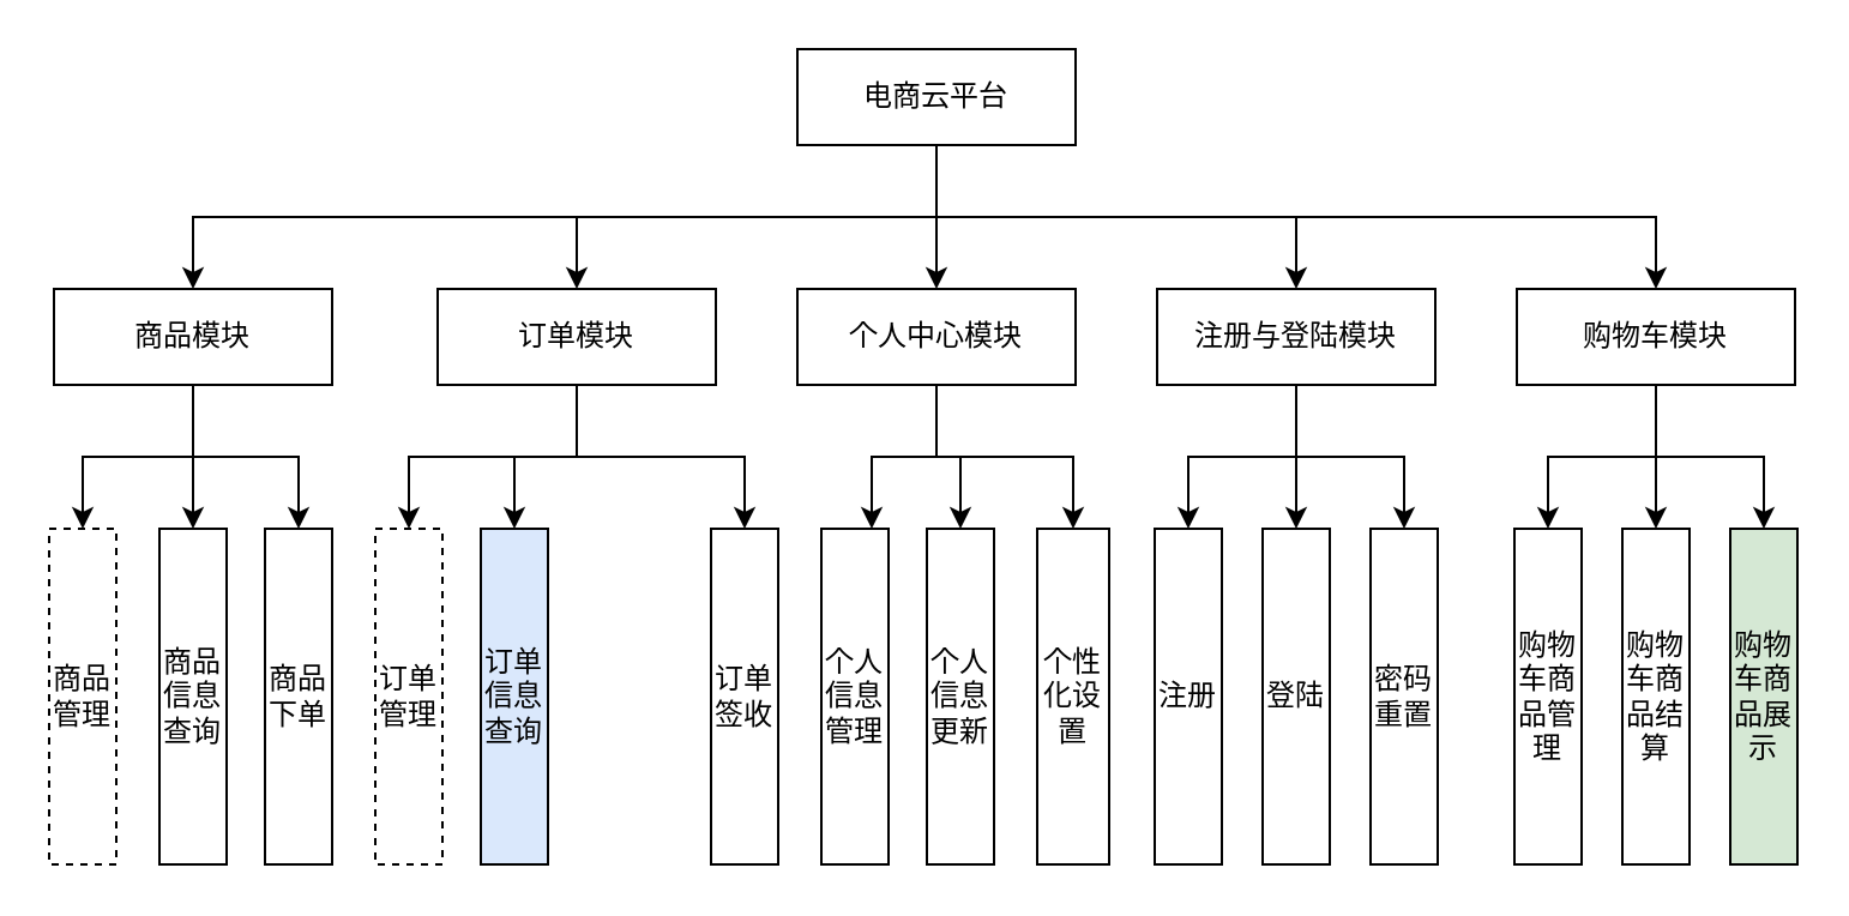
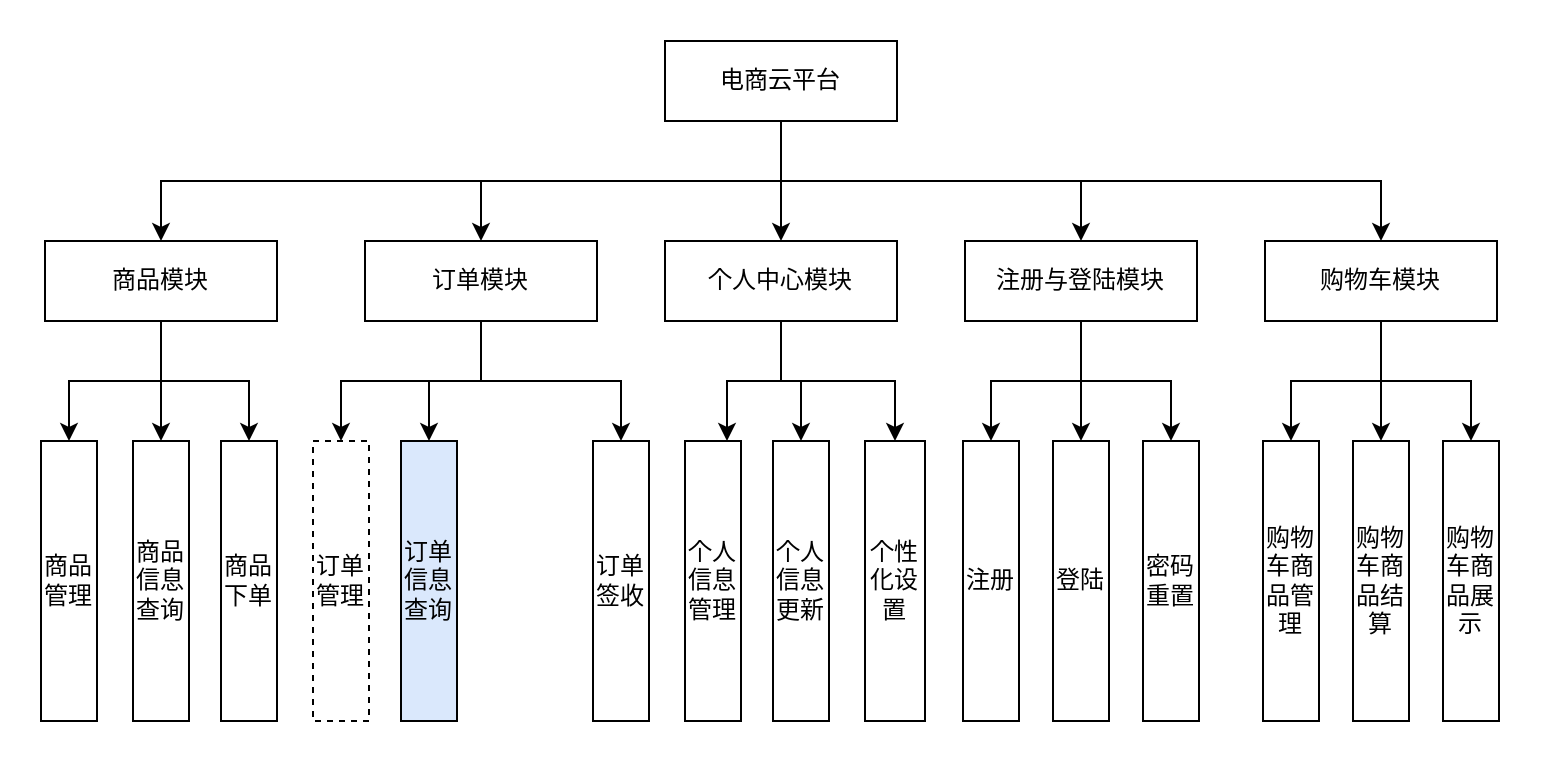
  <mxCell id="0" />
  <mxCell id="1" parent="0" />
  <mxCell id="2" style="edgeStyle=orthogonalEdgeStyle;rounded=0;orthogonalLoop=1;jettySize=auto;html=1;exitX=0.5;exitY=1;exitDx=0;exitDy=0;" parent="1" source="7" target="19" edge="1"><mxGeometry relative="1" as="geometry" /></mxCell>
  <mxCell id="3" style="edgeStyle=orthogonalEdgeStyle;rounded=0;orthogonalLoop=1;jettySize=auto;html=1;exitX=0.5;exitY=1;exitDx=0;exitDy=0;entryX=0.5;entryY=0;entryDx=0;entryDy=0;" parent="1" source="7" target="15" edge="1"><mxGeometry relative="1" as="geometry" /></mxCell>
  <mxCell id="4" style="edgeStyle=orthogonalEdgeStyle;rounded=0;orthogonalLoop=1;jettySize=auto;html=1;exitX=0.5;exitY=1;exitDx=0;exitDy=0;" parent="1" source="7" target="11" edge="1"><mxGeometry relative="1" as="geometry" /></mxCell>
  <mxCell id="5" style="edgeStyle=orthogonalEdgeStyle;rounded=0;orthogonalLoop=1;jettySize=auto;html=1;exitX=0.5;exitY=1;exitDx=0;exitDy=0;" parent="1" source="7" target="23" edge="1"><mxGeometry relative="1" as="geometry" /></mxCell>
  <mxCell id="6" style="edgeStyle=orthogonalEdgeStyle;rounded=0;orthogonalLoop=1;jettySize=auto;html=1;exitX=0.5;exitY=1;exitDx=0;exitDy=0;" parent="1" source="7" target="27" edge="1"><mxGeometry relative="1" as="geometry" /></mxCell>
  <mxCell id="7" value="电商云平台" style="rounded=0;whiteSpace=wrap;html=1;" parent="1" vertex="1"><mxGeometry x="332" y="20" width="116" height="40" as="geometry" /></mxCell>
  <mxCell id="8" style="edgeStyle=orthogonalEdgeStyle;rounded=0;orthogonalLoop=1;jettySize=auto;html=1;exitX=0.5;exitY=1;exitDx=0;exitDy=0;entryX=0.5;entryY=0;entryDx=0;entryDy=0;" parent="1" source="11" target="29" edge="1"><mxGeometry relative="1" as="geometry" /></mxCell>
  <mxCell id="9" style="edgeStyle=orthogonalEdgeStyle;rounded=0;orthogonalLoop=1;jettySize=auto;html=1;exitX=0.5;exitY=1;exitDx=0;exitDy=0;" parent="1" source="11" target="28" edge="1"><mxGeometry relative="1" as="geometry" /></mxCell>
  <mxCell id="10" style="edgeStyle=orthogonalEdgeStyle;rounded=0;orthogonalLoop=1;jettySize=auto;html=1;exitX=0.5;exitY=1;exitDx=0;exitDy=0;entryX=0.5;entryY=0;entryDx=0;entryDy=0;" parent="1" source="11" target="30" edge="1"><mxGeometry relative="1" as="geometry" /></mxCell>
  <mxCell id="11" value="商品模块" style="rounded=0;whiteSpace=wrap;html=1;" parent="1" vertex="1"><mxGeometry x="22" y="120" width="116" height="40" as="geometry" /></mxCell>
  <mxCell id="12" style="edgeStyle=orthogonalEdgeStyle;rounded=0;orthogonalLoop=1;jettySize=auto;html=1;exitX=0.5;exitY=1;exitDx=0;exitDy=0;entryX=0.5;entryY=0;entryDx=0;entryDy=0;" parent="1" source="15" target="32" edge="1"><mxGeometry relative="1" as="geometry" /></mxCell>
  <mxCell id="13" style="edgeStyle=orthogonalEdgeStyle;rounded=0;orthogonalLoop=1;jettySize=auto;html=1;exitX=0.5;exitY=1;exitDx=0;exitDy=0;" parent="1" source="15" target="31" edge="1"><mxGeometry relative="1" as="geometry" /></mxCell>
  <mxCell id="14" style="edgeStyle=orthogonalEdgeStyle;rounded=0;orthogonalLoop=1;jettySize=auto;html=1;exitX=0.5;exitY=1;exitDx=0;exitDy=0;" parent="1" source="15" target="33" edge="1"><mxGeometry relative="1" as="geometry" /></mxCell>
  <mxCell id="15" value="订单模块" style="rounded=0;whiteSpace=wrap;html=1;" parent="1" vertex="1"><mxGeometry x="182" y="120" width="116" height="40" as="geometry" /></mxCell>
  <mxCell id="16" style="edgeStyle=orthogonalEdgeStyle;rounded=0;orthogonalLoop=1;jettySize=auto;html=1;exitX=0.5;exitY=1;exitDx=0;exitDy=0;entryX=0.75;entryY=0;entryDx=0;entryDy=0;" parent="1" source="19" target="34" edge="1"><mxGeometry relative="1" as="geometry" /></mxCell>
  <mxCell id="17" style="edgeStyle=orthogonalEdgeStyle;rounded=0;orthogonalLoop=1;jettySize=auto;html=1;exitX=0.5;exitY=1;exitDx=0;exitDy=0;entryX=0.5;entryY=0;entryDx=0;entryDy=0;" parent="1" source="19" target="35" edge="1"><mxGeometry relative="1" as="geometry" /></mxCell>
  <mxCell id="18" style="edgeStyle=orthogonalEdgeStyle;rounded=0;orthogonalLoop=1;jettySize=auto;html=1;exitX=0.5;exitY=1;exitDx=0;exitDy=0;" parent="1" source="19" target="36" edge="1"><mxGeometry relative="1" as="geometry" /></mxCell>
  <mxCell id="19" value="个人中心模块" style="rounded=0;whiteSpace=wrap;html=1;" parent="1" vertex="1"><mxGeometry x="332" y="120" width="116" height="40" as="geometry" /></mxCell>
  <mxCell id="20" style="edgeStyle=orthogonalEdgeStyle;rounded=0;orthogonalLoop=1;jettySize=auto;html=1;exitX=0.5;exitY=1;exitDx=0;exitDy=0;" parent="1" source="23" target="38" edge="1"><mxGeometry relative="1" as="geometry" /></mxCell>
  <mxCell id="21" style="edgeStyle=orthogonalEdgeStyle;rounded=0;orthogonalLoop=1;jettySize=auto;html=1;exitX=0.5;exitY=1;exitDx=0;exitDy=0;" parent="1" source="23" target="37" edge="1"><mxGeometry relative="1" as="geometry" /></mxCell>
  <mxCell id="22" style="edgeStyle=orthogonalEdgeStyle;rounded=0;orthogonalLoop=1;jettySize=auto;html=1;exitX=0.5;exitY=1;exitDx=0;exitDy=0;entryX=0.5;entryY=0;entryDx=0;entryDy=0;" parent="1" source="23" target="39" edge="1"><mxGeometry relative="1" as="geometry" /></mxCell>
  <mxCell id="23" value="注册与登陆模块" style="rounded=0;whiteSpace=wrap;html=1;" parent="1" vertex="1"><mxGeometry x="482" y="120" width="116" height="40" as="geometry" /></mxCell>
  <mxCell id="24" style="edgeStyle=orthogonalEdgeStyle;rounded=0;orthogonalLoop=1;jettySize=auto;html=1;exitX=0.5;exitY=1;exitDx=0;exitDy=0;entryX=0.5;entryY=0;entryDx=0;entryDy=0;" parent="1" source="27" target="41" edge="1"><mxGeometry relative="1" as="geometry" /></mxCell>
  <mxCell id="25" style="edgeStyle=orthogonalEdgeStyle;rounded=0;orthogonalLoop=1;jettySize=auto;html=1;exitX=0.5;exitY=1;exitDx=0;exitDy=0;" parent="1" source="27" target="40" edge="1"><mxGeometry relative="1" as="geometry" /></mxCell>
  <mxCell id="26" style="edgeStyle=orthogonalEdgeStyle;rounded=0;orthogonalLoop=1;jettySize=auto;html=1;exitX=0.5;exitY=1;exitDx=0;exitDy=0;entryX=0.5;entryY=0;entryDx=0;entryDy=0;" parent="1" source="27" target="42" edge="1"><mxGeometry relative="1" as="geometry" /></mxCell>
  <mxCell id="27" value="购物车模块" style="rounded=0;whiteSpace=wrap;html=1;" parent="1" vertex="1"><mxGeometry x="632" y="120" width="116" height="40" as="geometry" /></mxCell>
- <mxCell id="28" value="商品管理" style="rounded=0;whiteSpace=wrap;html=1;align=center;dashed=1;" parent="1" vertex="1"><mxGeometry x="20" y="220" width="28" height="140" as="geometry" /></mxCell>
+ <mxCell id="28" value="商品管理" style="rounded=0;whiteSpace=wrap;html=1;align=center;" parent="1" vertex="1"><mxGeometry x="20" y="220" width="28" height="140" as="geometry" /></mxCell>
  <mxCell id="29" value="商品信息查询" style="rounded=0;whiteSpace=wrap;html=1;align=center;horizontal=1;verticalAlign=middle;" parent="1" vertex="1"><mxGeometry x="66" y="220" width="28" height="140" as="geometry" /></mxCell>
  <mxCell id="30" value="商品下单" style="rounded=0;whiteSpace=wrap;html=1;align=center;labelPosition=center;verticalLabelPosition=middle;verticalAlign=middle;horizontal=1;" parent="1" vertex="1"><mxGeometry x="110" y="220" width="28" height="140" as="geometry" /></mxCell>
  <mxCell id="31" value="订单管理" style="rounded=0;whiteSpace=wrap;html=1;align=center;dashed=1;" parent="1" vertex="1"><mxGeometry x="156" y="220" width="28" height="140" as="geometry" /></mxCell>
  <mxCell id="32" value="订单信息查询" style="rounded=0;whiteSpace=wrap;html=1;align=center;horizontal=1;verticalAlign=middle;fillColor=#dae8fc;" parent="1" vertex="1"><mxGeometry x="200" y="220" width="28" height="140" as="geometry" /></mxCell>
  <mxCell id="33" value="订单签收" style="rounded=0;whiteSpace=wrap;html=1;align=center;labelPosition=center;verticalLabelPosition=middle;verticalAlign=middle;horizontal=1;" parent="1" vertex="1"><mxGeometry x="296" y="220" width="28" height="140" as="geometry" /></mxCell>
  <mxCell id="34" value="个人信息管理" style="rounded=0;whiteSpace=wrap;html=1;align=center;" parent="1" vertex="1"><mxGeometry x="342" y="220" width="28" height="140" as="geometry" /></mxCell>
  <mxCell id="35" value="个人信息更新" style="rounded=0;whiteSpace=wrap;html=1;align=center;horizontal=1;verticalAlign=middle;" parent="1" vertex="1"><mxGeometry x="386" y="220" width="28" height="140" as="geometry" /></mxCell>
  <mxCell id="36" value="个性化设置" style="rounded=0;whiteSpace=wrap;html=1;align=center;labelPosition=center;verticalLabelPosition=middle;verticalAlign=middle;horizontal=1;" parent="1" vertex="1"><mxGeometry x="432" y="220" width="30" height="140" as="geometry" /></mxCell>
  <mxCell id="37" value="注册" style="rounded=0;whiteSpace=wrap;html=1;align=center;" parent="1" vertex="1"><mxGeometry x="481" y="220" width="28" height="140" as="geometry" /></mxCell>
  <mxCell id="38" value="登陆" style="rounded=0;whiteSpace=wrap;html=1;align=center;horizontal=1;verticalAlign=middle;" parent="1" vertex="1"><mxGeometry x="526" y="220" width="28" height="140" as="geometry" /></mxCell>
  <mxCell id="39" value="密码重置" style="rounded=0;whiteSpace=wrap;html=1;align=center;labelPosition=center;verticalLabelPosition=middle;verticalAlign=middle;horizontal=1;" parent="1" vertex="1"><mxGeometry x="571" y="220" width="28" height="140" as="geometry" /></mxCell>
  <mxCell id="40" value="购物车商品管理" style="rounded=0;whiteSpace=wrap;html=1;align=center;" parent="1" vertex="1"><mxGeometry x="631" y="220" width="28" height="140" as="geometry" /></mxCell>
  <mxCell id="41" value="购物车商品结算" style="rounded=0;whiteSpace=wrap;html=1;align=center;horizontal=1;verticalAlign=middle;" parent="1" vertex="1"><mxGeometry x="676" y="220" width="28" height="140" as="geometry" /></mxCell>
- <mxCell id="42" value="购物车商品展示" style="rounded=0;whiteSpace=wrap;html=1;align=center;labelPosition=center;verticalLabelPosition=middle;verticalAlign=middle;horizontal=1;fillColor=#d5e8d4;" parent="1" vertex="1"><mxGeometry x="721" y="220" width="28" height="140" as="geometry" /></mxCell>
+ <mxCell id="42" value="购物车商品展示" style="rounded=0;whiteSpace=wrap;html=1;align=center;labelPosition=center;verticalLabelPosition=middle;verticalAlign=middle;horizontal=1;" parent="1" vertex="1"><mxGeometry x="721" y="220" width="28" height="140" as="geometry" /></mxCell>
